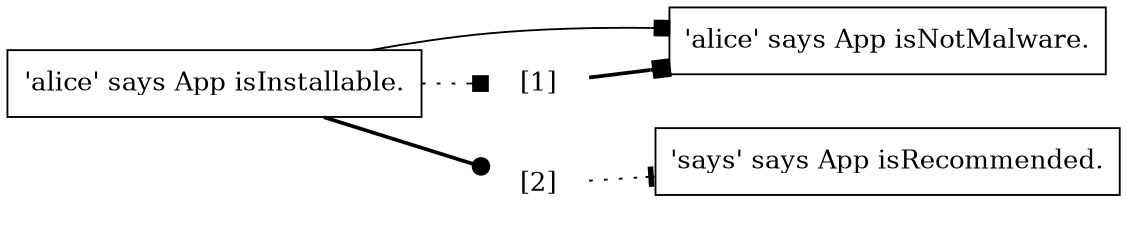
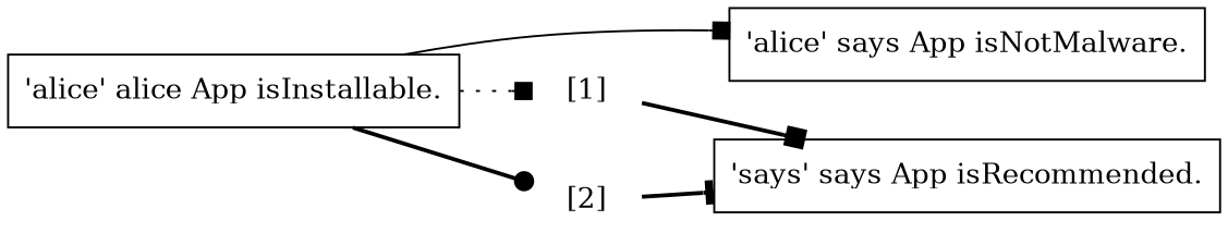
  digraph {
    rankdir=LR
    node [shape=box]
    edge [arrowhead=box style=dotted]
-   n1 [label="'alice' says App isInstallable."]
+   n1 [label="'alice' alice App isInstallable."]
    n2 [label="[1]" shape=plaintext]
    n3 [label="[2]" shape=plaintext]
    n4 [label="'alice' says App isNotMalware."]
    n5 [label="'says' says App isRecommended."]
    n1 -> n2
    n1 -> n3 [arrowhead=dot style=bold]
    n1 -> n4 [style=solid]
-   n2 -> n4 [style=bold]
-   n3 -> n5 [arrowhead=tee]
+   n2 -> n5 [style=bold]
+   n3 -> n5 [arrowhead=tee style=bold]
  }
